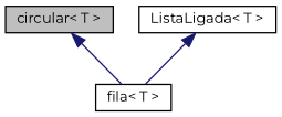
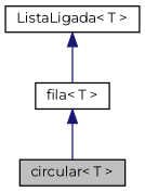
  digraph {
    fontname=Montserrat
    node [color=black fillcolor=white fontname=Montserrat fontsize=10 shape=record style=filled]
    edge [color=midnightblue dir=back fontname=Montserrat fontsize=10 labelfontname=Helvetica labelfontsize=10 style=solid]
    n1 [fillcolor=grey75 fontcolor=black height=0.2 label="circular\< T \>" width=0.4]
    n2 [height=0.2 label="fila\< T \>" width=0.4]
    n3 [height=0.2 label="ListaLigada\< T \>" width=0.4]
-   n1 -> n2
+   n2 -> n1
    n3 -> n2
  }
